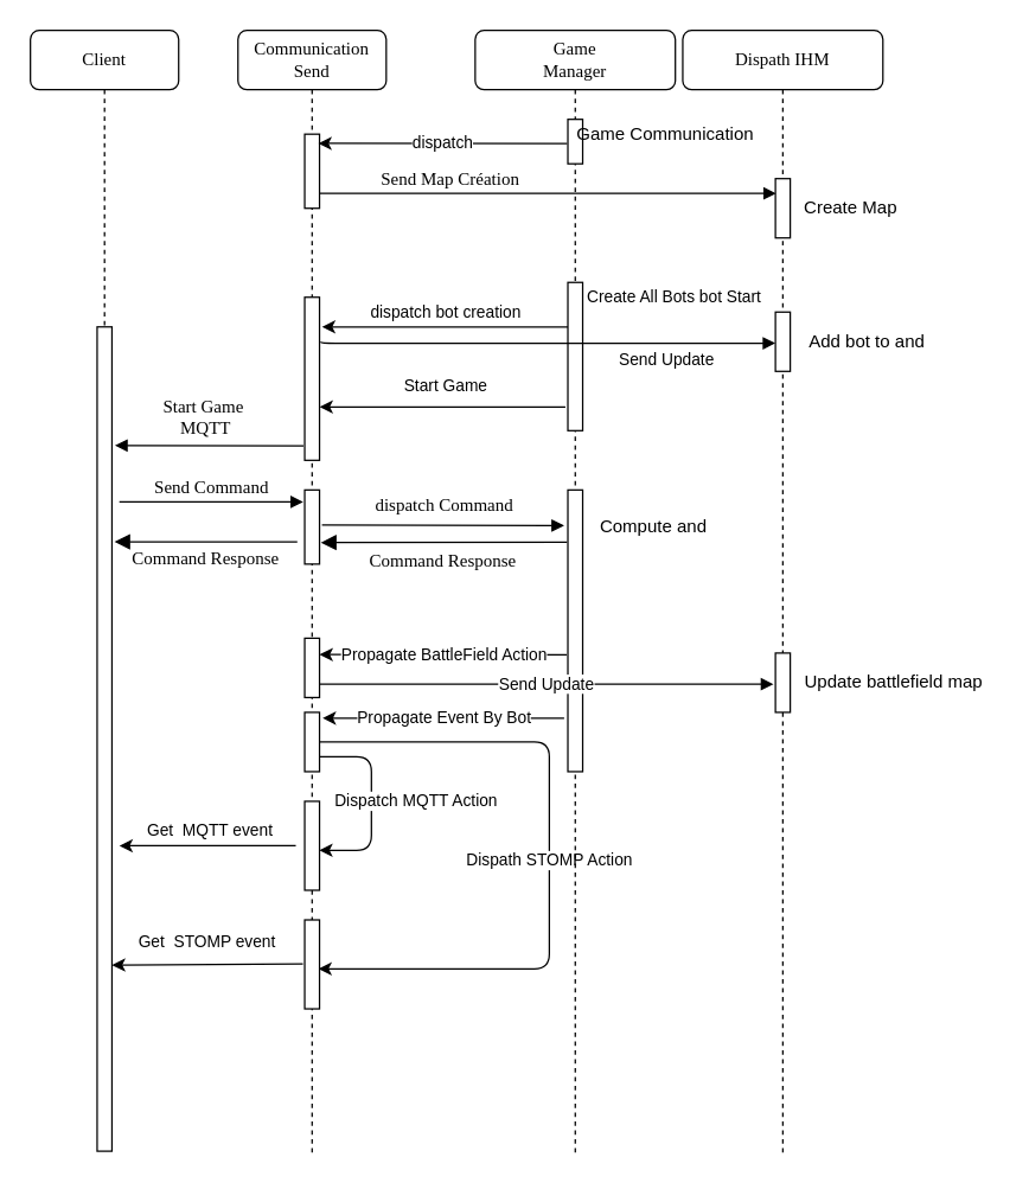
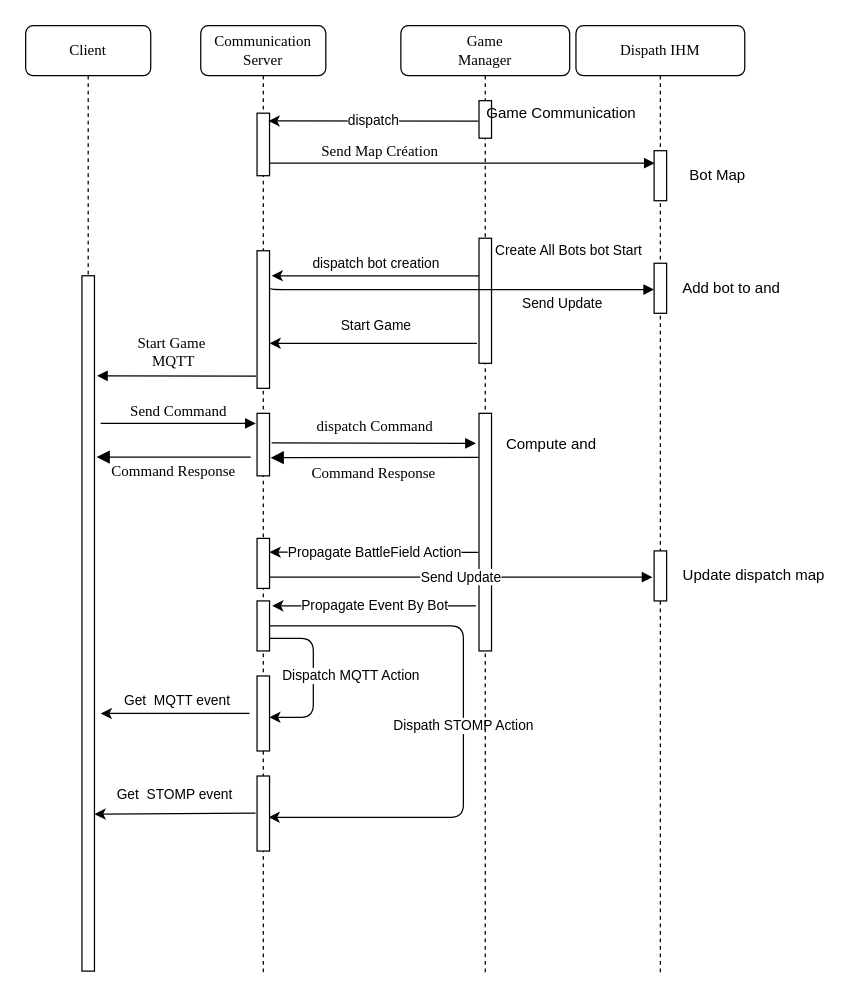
  <mxCell id="0" />
  <mxCell id="1" parent="0" />
- <mxCell id="2" value="Communication&lt;br&gt;Send" style="shape=umlLifeline;perimeter=lifelinePerimeter;whiteSpace=wrap;html=1;container=1;collapsible=0;recursiveResize=0;outlineConnect=0;rounded=1;shadow=0;comic=0;labelBackgroundColor=none;strokeWidth=1;fontFamily=Verdana;fontSize=12;align=center;" parent="1" vertex="1"><mxGeometry x="160" y="20" width="100" height="760" as="geometry" /></mxCell>
+ <mxCell id="2" value="Communication&lt;br&gt;Server" style="shape=umlLifeline;perimeter=lifelinePerimeter;whiteSpace=wrap;html=1;container=1;collapsible=0;recursiveResize=0;outlineConnect=0;rounded=1;shadow=0;comic=0;labelBackgroundColor=none;strokeWidth=1;fontFamily=Verdana;fontSize=12;align=center;" parent="1" vertex="1"><mxGeometry x="160" y="20" width="100" height="760" as="geometry" /></mxCell>
  <mxCell id="3" value="" style="html=1;points=[];perimeter=orthogonalPerimeter;rounded=0;shadow=0;comic=0;labelBackgroundColor=none;strokeWidth=1;fontFamily=Verdana;fontSize=12;align=center;" parent="2" vertex="1"><mxGeometry x="45" y="180" width="10" height="110" as="geometry" /></mxCell>
  <mxCell id="4" value="" style="html=1;points=[];perimeter=orthogonalPerimeter;rounded=0;shadow=0;comic=0;labelBackgroundColor=none;strokeWidth=1;fontFamily=Verdana;fontSize=12;align=center;" vertex="1" parent="2"><mxGeometry x="45" y="310" width="10" height="50" as="geometry" /></mxCell>
  <mxCell id="5" value="Dispatch MQTT Action" style="edgeStyle=orthogonalEdgeStyle;rounded=1;html=1;entryX=0.98;entryY=0.551;entryDx=0;entryDy=0;entryPerimeter=0;endArrow=classic;endFill=1;" edge="1" parent="2" source="7" target="9"><mxGeometry x="-0.025" y="30" relative="1" as="geometry"><Array as="points"><mxPoint x="90" y="490" /><mxPoint x="90" y="553" /></Array><mxPoint as="offset" /></mxGeometry></mxCell>
  <mxCell id="6" value="Dispath STOMP Action" style="edgeStyle=orthogonalEdgeStyle;rounded=1;html=1;entryX=0.922;entryY=0.55;entryDx=0;entryDy=0;entryPerimeter=0;endArrow=classic;endFill=1;" edge="1" parent="2" source="7" target="10"><mxGeometry x="0.013" relative="1" as="geometry"><Array as="points"><mxPoint x="210" y="480" /><mxPoint x="210" y="633" /></Array><mxPoint as="offset" /></mxGeometry></mxCell>
  <mxCell id="7" value="" style="html=1;points=[];perimeter=orthogonalPerimeter;rounded=0;shadow=0;comic=0;labelBackgroundColor=none;strokeWidth=1;fontFamily=Verdana;fontSize=12;align=center;" vertex="1" parent="2"><mxGeometry x="45" y="460" width="10" height="40" as="geometry" /></mxCell>
  <mxCell id="8" value="" style="html=1;points=[];perimeter=orthogonalPerimeter;rounded=0;shadow=0;comic=0;labelBackgroundColor=none;strokeWidth=1;fontFamily=Verdana;fontSize=12;align=center;" vertex="1" parent="2"><mxGeometry x="45" y="70" width="10" height="50" as="geometry" /></mxCell>
  <mxCell id="9" value="" style="html=1;points=[];perimeter=orthogonalPerimeter;rounded=0;shadow=0;comic=0;labelBackgroundColor=none;strokeWidth=1;fontFamily=Verdana;fontSize=12;align=center;" vertex="1" parent="2"><mxGeometry x="45" y="520" width="10" height="60" as="geometry" /></mxCell>
  <mxCell id="10" value="" style="html=1;points=[];perimeter=orthogonalPerimeter;rounded=0;shadow=0;comic=0;labelBackgroundColor=none;strokeWidth=1;fontFamily=Verdana;fontSize=12;align=center;" vertex="1" parent="2"><mxGeometry x="45" y="600" width="10" height="60" as="geometry" /></mxCell>
  <mxCell id="11" value="Send Map Création" style="html=1;verticalAlign=bottom;endArrow=block;labelBackgroundColor=none;fontFamily=Verdana;fontSize=12;edgeStyle=elbowEdgeStyle;elbow=vertical;" parent="2" edge="1"><mxGeometry x="-0.431" relative="1" as="geometry"><mxPoint x="55" y="110" as="sourcePoint" /><Array as="points"><mxPoint x="55" y="110" /><mxPoint x="260" y="78" /><mxPoint x="210" y="297" /></Array><mxPoint x="363" y="110" as="targetPoint" /><mxPoint as="offset" /></mxGeometry></mxCell>
  <mxCell id="12" value="" style="html=1;points=[];perimeter=orthogonalPerimeter;rounded=0;shadow=0;comic=0;labelBackgroundColor=none;strokeWidth=1;fontFamily=Verdana;fontSize=12;align=center;" vertex="1" parent="2"><mxGeometry x="45" y="410" width="10" height="40" as="geometry" /></mxCell>
  <mxCell id="13" value="Game&lt;br&gt;Manager" style="shape=umlLifeline;perimeter=lifelinePerimeter;whiteSpace=wrap;html=1;container=1;collapsible=0;recursiveResize=0;outlineConnect=0;rounded=1;shadow=0;comic=0;labelBackgroundColor=none;strokeWidth=1;fontFamily=Verdana;fontSize=12;align=center;" parent="1" vertex="1"><mxGeometry x="320" y="20" width="135" height="760" as="geometry" /></mxCell>
  <mxCell id="14" value="" style="html=1;points=[];perimeter=orthogonalPerimeter;rounded=0;shadow=0;comic=0;labelBackgroundColor=none;strokeWidth=1;fontFamily=Verdana;fontSize=12;align=center;" parent="13" vertex="1"><mxGeometry x="62.5" y="60" width="10" height="30" as="geometry" /></mxCell>
  <mxCell id="15" value="" style="html=1;points=[];perimeter=orthogonalPerimeter;rounded=0;shadow=0;comic=0;labelBackgroundColor=none;strokeWidth=1;fontFamily=Verdana;fontSize=12;align=center;" vertex="1" parent="13"><mxGeometry x="62.5" y="170" width="10" height="100" as="geometry" /></mxCell>
  <mxCell id="16" value="" style="html=1;points=[];perimeter=orthogonalPerimeter;rounded=0;shadow=0;comic=0;labelBackgroundColor=none;strokeWidth=1;fontFamily=Verdana;fontSize=12;align=center;" vertex="1" parent="13"><mxGeometry x="62.5" y="310" width="10" height="190" as="geometry" /></mxCell>
  <mxCell id="17" value="dispatch bot creation" style="edgeStyle=none;html=1;exitX=-0.166;exitY=0.84;exitDx=0;exitDy=0;exitPerimeter=0;" edge="1" parent="13"><mxGeometry x="-0.005" y="-10" relative="1" as="geometry"><mxPoint x="62.5" y="200" as="sourcePoint" /><mxPoint x="-103.34" y="200" as="targetPoint" /><mxPoint as="offset" /></mxGeometry></mxCell>
  <mxCell id="18" value="Dispath IHM" style="shape=umlLifeline;perimeter=lifelinePerimeter;whiteSpace=wrap;html=1;container=1;collapsible=0;recursiveResize=0;outlineConnect=0;rounded=1;shadow=0;comic=0;labelBackgroundColor=none;strokeWidth=1;fontFamily=Verdana;fontSize=12;align=center;" parent="1" vertex="1"><mxGeometry x="460" y="20" width="135" height="760" as="geometry" /></mxCell>
  <mxCell id="19" value="" style="html=1;points=[];perimeter=orthogonalPerimeter;rounded=0;shadow=0;comic=0;labelBackgroundColor=none;strokeWidth=1;fontFamily=Verdana;fontSize=12;align=center;" parent="18" vertex="1"><mxGeometry x="62.5" y="100" width="10" height="40" as="geometry" /></mxCell>
- <mxCell id="20" value="Create Map" style="text;html=1;align=center;verticalAlign=middle;resizable=0;points=[];autosize=1;strokeColor=none;fillColor=none;" vertex="1" parent="18"><mxGeometry x="72.5" y="110" width="80" height="20" as="geometry" /></mxCell>
+ <mxCell id="20" value="Bot Map" style="text;html=1;align=center;verticalAlign=middle;resizable=0;points=[];autosize=1;strokeColor=none;fillColor=none;" vertex="1" parent="18"><mxGeometry x="72.5" y="110" width="80" height="20" as="geometry" /></mxCell>
  <mxCell id="21" value="" style="html=1;points=[];perimeter=orthogonalPerimeter;rounded=0;shadow=0;comic=0;labelBackgroundColor=none;strokeWidth=1;fontFamily=Verdana;fontSize=12;align=center;" vertex="1" parent="18"><mxGeometry x="62.5" y="190" width="10" height="40" as="geometry" /></mxCell>
  <mxCell id="22" value="" style="html=1;points=[];perimeter=orthogonalPerimeter;rounded=0;shadow=0;comic=0;labelBackgroundColor=none;strokeWidth=1;fontFamily=Verdana;fontSize=12;align=center;" vertex="1" parent="18"><mxGeometry x="62.5" y="420" width="10" height="40" as="geometry" /></mxCell>
  <mxCell id="23" value="Client" style="shape=umlLifeline;perimeter=lifelinePerimeter;whiteSpace=wrap;html=1;container=1;collapsible=0;recursiveResize=0;outlineConnect=0;rounded=1;shadow=0;comic=0;labelBackgroundColor=none;strokeWidth=1;fontFamily=Verdana;fontSize=12;align=center;" parent="1" vertex="1"><mxGeometry x="20" y="20" width="100" height="756" as="geometry" /></mxCell>
  <mxCell id="24" value="" style="html=1;points=[];perimeter=orthogonalPerimeter;rounded=0;shadow=0;comic=0;labelBackgroundColor=none;strokeWidth=1;fontFamily=Verdana;fontSize=12;align=center;" parent="23" vertex="1"><mxGeometry x="45" y="200" width="10" height="556" as="geometry" /></mxCell>
  <mxCell id="25" value="Start Game&amp;nbsp;&lt;br&gt;MQTT" style="html=1;verticalAlign=bottom;endArrow=block;labelBackgroundColor=none;fontFamily=Verdana;fontSize=12;edgeStyle=elbowEdgeStyle;elbow=vertical;exitX=-0.083;exitY=0.912;exitDx=0;exitDy=0;exitPerimeter=0;" parent="1" source="3" edge="1"><mxGeometry x="0.032" y="-2" relative="1" as="geometry"><mxPoint x="204" y="240" as="sourcePoint" /><mxPoint x="77" y="300" as="targetPoint" /><Array as="points"><mxPoint x="140" y="300" /></Array><mxPoint as="offset" /></mxGeometry></mxCell>
  <mxCell id="26" value="Start Game" style="edgeStyle=none;html=1;exitX=-0.166;exitY=0.84;exitDx=0;exitDy=0;exitPerimeter=0;" edge="1" parent="1" source="15" target="3"><mxGeometry x="-0.025" y="-14" relative="1" as="geometry"><mxPoint x="290" y="436" as="sourcePoint" /><mxPoint as="offset" /></mxGeometry></mxCell>
  <mxCell id="27" value="Send Command" style="html=1;verticalAlign=bottom;endArrow=block;labelBackgroundColor=none;fontFamily=Verdana;fontSize=12;entryX=-0.098;entryY=0.162;entryDx=0;entryDy=0;entryPerimeter=0;" edge="1" parent="1" target="4"><mxGeometry relative="1" as="geometry"><mxPoint x="80" y="338" as="sourcePoint" /><mxPoint x="200" y="436" as="targetPoint" /><mxPoint as="offset" /></mxGeometry></mxCell>
  <mxCell id="28" value="Command Response" style="html=1;verticalAlign=bottom;endArrow=block;endSize=8;labelBackgroundColor=none;fontFamily=Verdana;fontSize=12;edgeStyle=elbowEdgeStyle;elbow=vertical;entryX=1.167;entryY=0.261;entryDx=0;entryDy=0;entryPerimeter=0;" edge="1" parent="1" target="24"><mxGeometry x="0.008" y="21" relative="1" as="geometry"><mxPoint x="70" y="546" as="targetPoint" /><Array as="points"><mxPoint x="140" y="365" /></Array><mxPoint x="200" y="365" as="sourcePoint" /><mxPoint as="offset" /></mxGeometry></mxCell>
  <mxCell id="29" value="dispatch Command" style="html=1;verticalAlign=bottom;endArrow=block;labelBackgroundColor=none;fontFamily=Verdana;fontSize=12;exitX=1.167;exitY=0.474;exitDx=0;exitDy=0;exitPerimeter=0;" edge="1" parent="1" source="4"><mxGeometry x="0.005" y="4" relative="1" as="geometry"><mxPoint x="220" y="446" as="sourcePoint" /><mxPoint x="380" y="354" as="targetPoint" /><mxPoint as="offset" /></mxGeometry></mxCell>
  <mxCell id="30" value="Compute and" style="text;html=1;align=center;verticalAlign=middle;resizable=0;points=[];autosize=1;strokeColor=none;fillColor=none;" vertex="1" parent="1"><mxGeometry x="390" y="345" width="100" height="20" as="geometry" /></mxCell>
  <mxCell id="31" value="Propagate BattleField Action" style="edgeStyle=none;rounded=0;html=1;endArrow=classic;endFill=1;exitX=-0.075;exitY=0.585;exitDx=0;exitDy=0;exitPerimeter=0;" edge="1" parent="1" source="16"><mxGeometry relative="1" as="geometry"><mxPoint x="382.5" y="441" as="sourcePoint" /><mxPoint x="215" y="441" as="targetPoint" /></mxGeometry></mxCell>
  <mxCell id="32" value="Game Communication" style="text;html=1;align=center;verticalAlign=middle;resizable=0;points=[];autosize=1;strokeColor=none;fillColor=none;" vertex="1" parent="1"><mxGeometry x="393" y="80" width="110" height="20" as="geometry" /></mxCell>
  <mxCell id="33" value="dispatch" style="edgeStyle=none;rounded=0;html=1;endArrow=classic;endFill=1;entryX=0.917;entryY=0.124;entryDx=0;entryDy=0;entryPerimeter=0;exitX=-0.057;exitY=0.542;exitDx=0;exitDy=0;exitPerimeter=0;" edge="1" parent="1" source="14" target="8"><mxGeometry relative="1" as="geometry"><mxPoint x="220" y="95" as="targetPoint" /></mxGeometry></mxCell>
  <mxCell id="34" value="Send Update" style="html=1;verticalAlign=bottom;endArrow=block;labelBackgroundColor=none;fontFamily=Helvetica;fontSize=11;edgeStyle=elbowEdgeStyle;elbow=vertical;entryX=0.001;entryY=0.529;entryDx=0;entryDy=0;entryPerimeter=0;endFill=1;" edge="1" parent="1" target="21"><mxGeometry x="0.524" y="-20" relative="1" as="geometry"><mxPoint x="216" y="230" as="sourcePoint" /><Array as="points" /><mxPoint x="510" y="230" as="targetPoint" /><mxPoint as="offset" /></mxGeometry></mxCell>
  <mxCell id="35" value="Add bot to and" style="text;html=1;align=center;verticalAlign=middle;resizable=0;points=[];autosize=1;strokeColor=none;fillColor=none;" vertex="1" parent="1"><mxGeometry x="534" y="220" width="100" height="20" as="geometry" /></mxCell>
  <mxCell id="36" value="Send Update" style="edgeStyle=none;rounded=0;html=1;entryX=-0.13;entryY=0.5;entryDx=0;entryDy=0;entryPerimeter=0;endArrow=block;endFill=1;" edge="1" parent="1"><mxGeometry relative="1" as="geometry"><mxPoint x="215" y="461" as="sourcePoint" /><mxPoint x="521.2" y="461" as="targetPoint" /></mxGeometry></mxCell>
  <mxCell id="37" value="Propagate Event By Bot" style="edgeStyle=none;rounded=0;html=1;endArrow=classic;endFill=1;entryX=1.21;entryY=0.766;entryDx=0;entryDy=0;entryPerimeter=0;" edge="1" parent="1"><mxGeometry relative="1" as="geometry"><mxPoint x="380" y="484" as="sourcePoint" /><mxPoint x="217.1" y="483.94" as="targetPoint" /><Array as="points" /></mxGeometry></mxCell>
  <mxCell id="38" value="Get&amp;nbsp; MQTT event" style="endArrow=classic;html=1;" edge="1" parent="1"><mxGeometry x="-0.017" y="-10" width="50" height="50" relative="1" as="geometry"><mxPoint x="199" y="570" as="sourcePoint" /><mxPoint x="80" y="570" as="targetPoint" /><Array as="points"><mxPoint x="159" y="570" /></Array><mxPoint as="offset" /></mxGeometry></mxCell>
  <mxCell id="39" value="Get&amp;nbsp; STOMP event" style="endArrow=classic;html=1;exitX=-0.121;exitY=0.496;exitDx=0;exitDy=0;exitPerimeter=0;" edge="1" parent="1" source="10"><mxGeometry x="0.013" y="-15" width="50" height="50" relative="1" as="geometry"><mxPoint x="180" y="650" as="sourcePoint" /><mxPoint x="75" y="650.48" as="targetPoint" /><Array as="points" /><mxPoint as="offset" /></mxGeometry></mxCell>
  <mxCell id="40" value="Command Response" style="html=1;verticalAlign=bottom;endArrow=block;endSize=8;labelBackgroundColor=none;fontFamily=Verdana;fontSize=12;edgeStyle=elbowEdgeStyle;elbow=vertical;entryX=1.084;entryY=0.707;entryDx=0;entryDy=0;entryPerimeter=0;exitX=-0.057;exitY=0.185;exitDx=0;exitDy=0;exitPerimeter=0;" edge="1" parent="1" source="16" target="4"><mxGeometry x="0.008" y="21" relative="1" as="geometry"><mxPoint x="220" y="366" as="targetPoint" /><Array as="points"><mxPoint x="273.33" y="365.5" /></Array><mxPoint x="370" y="365" as="sourcePoint" /><mxPoint as="offset" /></mxGeometry></mxCell>
- <mxCell id="41" value="Update battlefield map" style="text;html=1;align=center;verticalAlign=middle;resizable=0;points=[];autosize=1;strokeColor=none;fillColor=none;" vertex="1" parent="1"><mxGeometry x="532" y="450" width="140" height="20" as="geometry" /></mxCell>
+ <mxCell id="41" value="Update dispatch map" style="text;html=1;align=center;verticalAlign=middle;resizable=0;points=[];autosize=1;strokeColor=none;fillColor=none;" vertex="1" parent="1"><mxGeometry x="532" y="450" width="140" height="20" as="geometry" /></mxCell>
  <mxCell id="42" value="Create All Bots bot Start" style="text;html=1;align=center;verticalAlign=middle;resizable=0;points=[];autosize=1;strokeColor=none;fillColor=none;fontSize=11;fontFamily=Helvetica;" vertex="1" parent="1"><mxGeometry x="384" y="190" width="140" height="20" as="geometry" /></mxCell>
